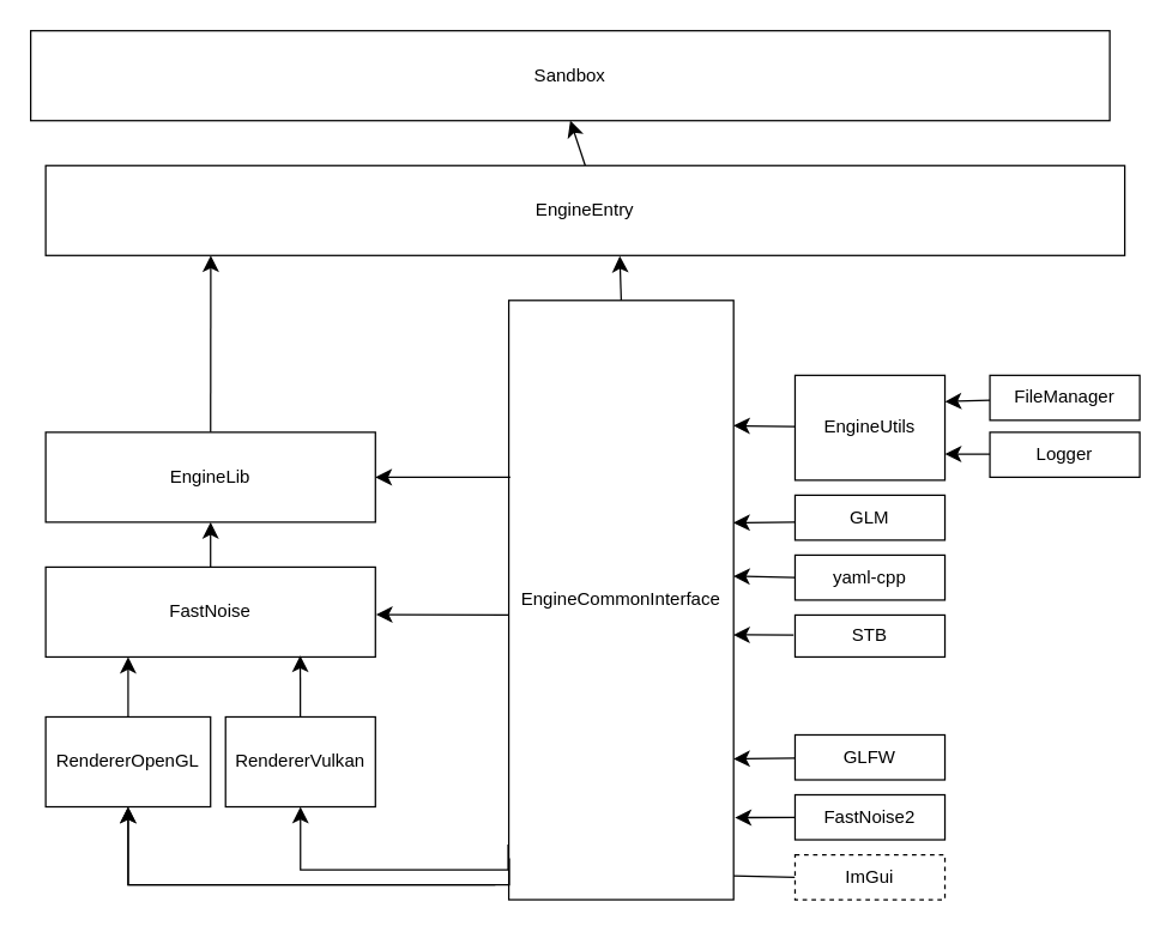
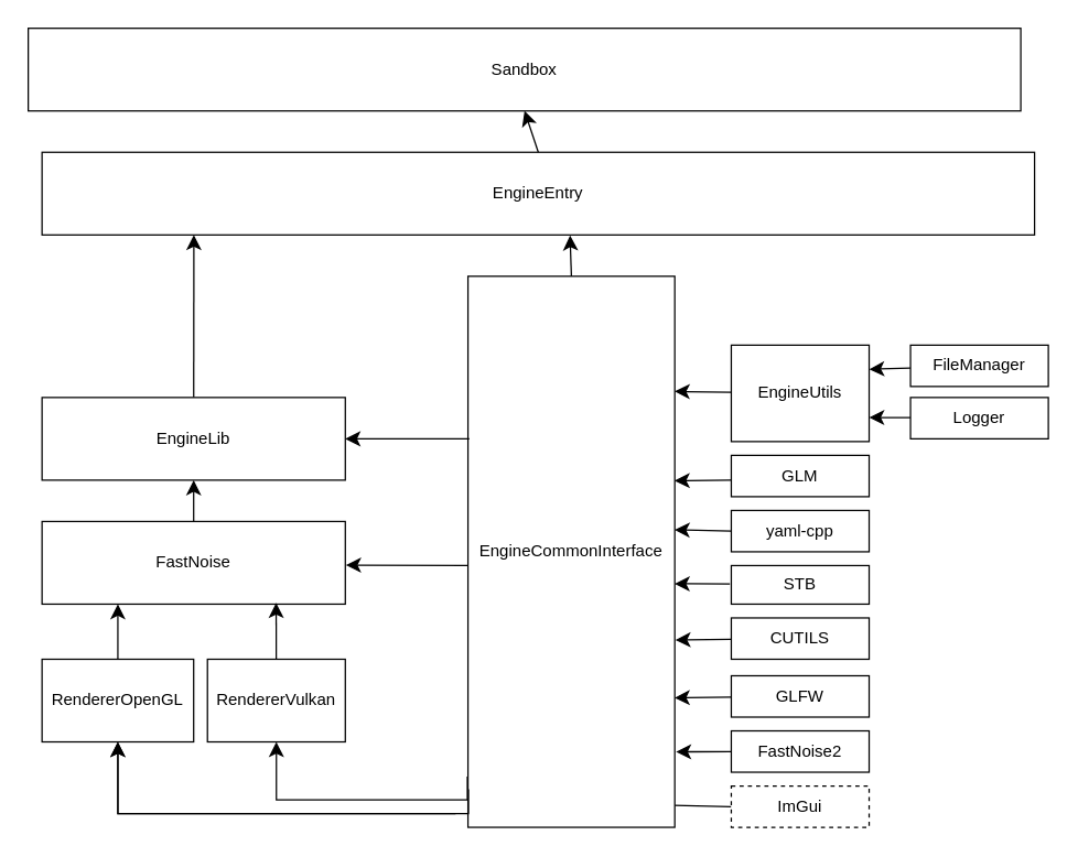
  <mxCell id="0" />
  <mxCell id="1" parent="0" />
  <mxCell id="2" style="edgeStyle=none;curved=1;rounded=0;orthogonalLoop=1;jettySize=auto;html=1;fontSize=12;startSize=8;endSize=8;entryX=0.153;entryY=1;entryDx=0;entryDy=0;entryPerimeter=0;" edge="1" parent="1" source="3" target="39"><mxGeometry relative="1" as="geometry" /></mxCell>
  <mxCell id="3" value="EngineLib" style="rounded=0;whiteSpace=wrap;html=1;" vertex="1" parent="1"><mxGeometry x="30" y="288" width="220" height="60" as="geometry" /></mxCell>
  <mxCell id="4" style="edgeStyle=none;curved=1;rounded=0;orthogonalLoop=1;jettySize=auto;html=1;entryX=0.5;entryY=1;entryDx=0;entryDy=0;fontSize=12;startSize=8;endSize=8;" edge="1" parent="1" source="5" target="3"><mxGeometry relative="1" as="geometry" /></mxCell>
  <mxCell id="5" value="FastNoise" style="rounded=0;whiteSpace=wrap;html=1;" vertex="1" parent="1"><mxGeometry x="30" y="378" width="220" height="60" as="geometry" /></mxCell>
  <mxCell id="6" style="edgeStyle=none;curved=1;rounded=0;orthogonalLoop=1;jettySize=auto;html=1;exitX=0.5;exitY=0;exitDx=0;exitDy=0;fontSize=12;startSize=8;endSize=8;entryX=0.25;entryY=1;entryDx=0;entryDy=0;" edge="1" parent="1" source="7" target="5"><mxGeometry relative="1" as="geometry"><mxPoint x="85.31" y="448" as="targetPoint" /></mxGeometry></mxCell>
  <mxCell id="7" value="RendererOpenGL" style="rounded=0;whiteSpace=wrap;html=1;" vertex="1" parent="1"><mxGeometry x="30" y="478" width="110" height="60" as="geometry" /></mxCell>
  <mxCell id="8" value="RendererVulkan" style="rounded=0;whiteSpace=wrap;html=1;" vertex="1" parent="1"><mxGeometry x="150" y="478" width="100" height="60" as="geometry" /></mxCell>
  <mxCell id="9" style="edgeStyle=none;curved=1;rounded=0;orthogonalLoop=1;jettySize=auto;html=1;exitX=0.5;exitY=1;exitDx=0;exitDy=0;fontSize=12;startSize=8;endSize=8;" edge="1" parent="1" source="8" target="8"><mxGeometry relative="1" as="geometry" /></mxCell>
  <mxCell id="10" style="edgeStyle=none;curved=1;rounded=0;orthogonalLoop=1;jettySize=auto;html=1;entryX=0.772;entryY=0.984;entryDx=0;entryDy=0;entryPerimeter=0;fontSize=12;startSize=8;endSize=8;" edge="1" parent="1" source="8" target="5"><mxGeometry relative="1" as="geometry" /></mxCell>
  <mxCell id="11" value="" style="edgeStyle=elbowEdgeStyle;elbow=vertical;endArrow=classic;html=1;curved=0;rounded=0;endSize=8;startSize=8;fontSize=12;" edge="1" parent="1" target="7"><mxGeometry width="50" height="50" relative="1" as="geometry"><mxPoint x="330" y="590" as="sourcePoint" /><mxPoint x="80" y="530" as="targetPoint" /><Array as="points"><mxPoint x="150" y="590" /></Array></mxGeometry></mxCell>
  <mxCell id="12" value="" style="edgeStyle=elbowEdgeStyle;elbow=vertical;endArrow=classic;html=1;curved=0;rounded=0;endSize=8;startSize=8;fontSize=12;exitX=-0.003;exitY=0.908;exitDx=0;exitDy=0;exitPerimeter=0;" edge="1" parent="1" source="30"><mxGeometry width="50" height="50" relative="1" as="geometry"><mxPoint x="330" y="580" as="sourcePoint" /><mxPoint x="200" y="538" as="targetPoint" /><Array as="points"><mxPoint x="264" y="580" /></Array></mxGeometry></mxCell>
  <mxCell id="13" value="FastNoise2" style="rounded=0;whiteSpace=wrap;html=1;" vertex="1" parent="1"><mxGeometry x="530" y="530" width="100" height="30" as="geometry" /></mxCell>
  <mxCell id="14" style="edgeStyle=none;curved=1;rounded=0;orthogonalLoop=1;jettySize=auto;html=1;exitX=0;exitY=0.5;exitDx=0;exitDy=0;fontSize=12;startSize=8;endSize=8;entryX=0.996;entryY=0.96;entryDx=0;entryDy=0;entryPerimeter=0;endArrow=none;" edge="1" parent="1" source="15" target="30"><mxGeometry relative="1" as="geometry"><mxPoint x="510" y="570" as="targetPoint" /></mxGeometry></mxCell>
  <mxCell id="15" value="ImGui" style="rounded=0;whiteSpace=wrap;html=1;dashed=1;" vertex="1" parent="1"><mxGeometry x="530" y="570" width="100" height="30" as="geometry" /></mxCell>
+ <mxCell id="16" value="CUTILS" style="rounded=0;whiteSpace=wrap;html=1;" vertex="1" parent="1"><mxGeometry x="530" y="448" width="100" height="30" as="geometry" /></mxCell>
  <mxCell id="17" value="" style="edgeStyle=none;curved=1;rounded=0;orthogonalLoop=1;jettySize=auto;html=1;fontSize=12;startSize=8;endSize=8;entryX=0.999;entryY=0.371;entryDx=0;entryDy=0;entryPerimeter=0;" edge="1" parent="1" target="30"><mxGeometry relative="1" as="geometry"><mxPoint x="489" y="359.86" as="targetPoint" /><mxPoint x="529.7" y="348.002" as="sourcePoint" /></mxGeometry></mxCell>
  <mxCell id="18" value="GLM" style="rounded=0;whiteSpace=wrap;html=1;" vertex="1" parent="1"><mxGeometry x="530" y="330" width="100" height="30" as="geometry" /></mxCell>
  <mxCell id="19" value="STB" style="rounded=0;whiteSpace=wrap;html=1;" vertex="1" parent="1"><mxGeometry x="530" y="410" width="100" height="28" as="geometry" /></mxCell>
  <mxCell id="20" style="edgeStyle=none;curved=1;rounded=0;orthogonalLoop=1;jettySize=auto;html=1;exitX=0;exitY=0.5;exitDx=0;exitDy=0;fontSize=12;startSize=8;endSize=8;entryX=0.999;entryY=0.46;entryDx=0;entryDy=0;entryPerimeter=0;" edge="1" parent="1" source="21" target="30"><mxGeometry relative="1" as="geometry"><mxPoint x="490" y="385.212" as="targetPoint" /></mxGeometry></mxCell>
  <mxCell id="21" value="yaml-cpp" style="rounded=0;whiteSpace=wrap;html=1;" vertex="1" parent="1"><mxGeometry x="530" y="370" width="100" height="30" as="geometry" /></mxCell>
  <mxCell id="22" style="edgeStyle=none;curved=1;rounded=0;orthogonalLoop=1;jettySize=auto;html=1;exitX=0.5;exitY=0;exitDx=0;exitDy=0;fontSize=12;startSize=8;endSize=8;" edge="1" parent="1" source="13" target="13"><mxGeometry relative="1" as="geometry" /></mxCell>
  <mxCell id="23" value="GLFW" style="rounded=0;whiteSpace=wrap;html=1;" vertex="1" parent="1"><mxGeometry x="530" y="490" width="100" height="30" as="geometry" /></mxCell>
  <mxCell id="24" value="" style="edgeStyle=none;curved=1;rounded=0;orthogonalLoop=1;jettySize=auto;html=1;fontSize=12;startSize=8;endSize=8;entryX=0.999;entryY=0.209;entryDx=0;entryDy=0;entryPerimeter=0;" edge="1" parent="1" source="25" target="30"><mxGeometry relative="1" as="geometry"><mxPoint x="490" y="285" as="targetPoint" /></mxGeometry></mxCell>
  <mxCell id="25" value="EngineUtils" style="rounded=0;whiteSpace=wrap;html=1;" vertex="1" parent="1"><mxGeometry x="530" y="250" width="100" height="70" as="geometry" /></mxCell>
  <mxCell id="26" style="edgeStyle=none;curved=1;rounded=0;orthogonalLoop=1;jettySize=auto;html=1;entryX=1;entryY=0.75;entryDx=0;entryDy=0;fontSize=12;startSize=8;endSize=8;" edge="1" parent="1" source="27" target="25"><mxGeometry relative="1" as="geometry" /></mxCell>
  <mxCell id="27" value="Logger" style="rounded=0;whiteSpace=wrap;html=1;" vertex="1" parent="1"><mxGeometry x="660" y="288" width="100" height="30" as="geometry" /></mxCell>
  <mxCell id="28" style="edgeStyle=none;curved=1;rounded=0;orthogonalLoop=1;jettySize=auto;html=1;entryX=1;entryY=0.25;entryDx=0;entryDy=0;fontSize=12;startSize=8;endSize=8;" edge="1" parent="1" source="29" target="25"><mxGeometry relative="1" as="geometry" /></mxCell>
  <mxCell id="29" value="FileManager" style="rounded=0;whiteSpace=wrap;html=1;" vertex="1" parent="1"><mxGeometry x="660" y="250" width="100" height="30" as="geometry" /></mxCell>
  <mxCell id="30" value="EngineCommonInterface" style="rounded=0;whiteSpace=wrap;html=1;" vertex="1" parent="1"><mxGeometry x="339" y="200" width="150" height="400" as="geometry" /></mxCell>
  <mxCell id="31" value="" style="edgeStyle=elbowEdgeStyle;elbow=vertical;endArrow=classic;html=1;curved=0;rounded=0;endSize=8;startSize=8;fontSize=12;exitX=0.002;exitY=0.931;exitDx=0;exitDy=0;exitPerimeter=0;" edge="1" parent="1" source="30" target="7"><mxGeometry width="50" height="50" relative="1" as="geometry"><mxPoint x="330" y="590" as="sourcePoint" /><mxPoint x="80" y="530" as="targetPoint" /><Array as="points"><mxPoint x="150" y="590" /></Array></mxGeometry></mxCell>
  <mxCell id="32" value="" style="endArrow=classic;html=1;rounded=0;fontSize=12;startSize=8;endSize=8;curved=1;entryX=1;entryY=0.5;entryDx=0;entryDy=0;" edge="1" parent="1" target="3"><mxGeometry width="50" height="50" relative="1" as="geometry"><mxPoint x="340" y="318" as="sourcePoint" /><mxPoint x="420" y="300" as="targetPoint" /></mxGeometry></mxCell>
  <mxCell id="33" value="" style="endArrow=classic;html=1;rounded=0;fontSize=12;startSize=8;endSize=8;curved=1;entryX=1.002;entryY=0.528;entryDx=0;entryDy=0;entryPerimeter=0;" edge="1" parent="1" target="5"><mxGeometry width="50" height="50" relative="1" as="geometry"><mxPoint x="339" y="410" as="sourcePoint" /><mxPoint x="350" y="400" as="targetPoint" /></mxGeometry></mxCell>
  <mxCell id="34" style="edgeStyle=none;curved=1;rounded=0;orthogonalLoop=1;jettySize=auto;html=1;entryX=1.006;entryY=0.863;entryDx=0;entryDy=0;entryPerimeter=0;fontSize=12;startSize=8;endSize=8;" edge="1" parent="1" source="13" target="30"><mxGeometry relative="1" as="geometry" /></mxCell>
  <mxCell id="35" style="edgeStyle=none;curved=1;rounded=0;orthogonalLoop=1;jettySize=auto;html=1;entryX=0.999;entryY=0.765;entryDx=0;entryDy=0;entryPerimeter=0;fontSize=12;startSize=8;endSize=8;" edge="1" parent="1" source="23" target="30"><mxGeometry relative="1" as="geometry" /></mxCell>
+ <mxCell id="36" style="edgeStyle=none;curved=1;rounded=0;orthogonalLoop=1;jettySize=auto;html=1;entryX=1.003;entryY=0.66;entryDx=0;entryDy=0;entryPerimeter=0;fontSize=12;startSize=8;endSize=8;" edge="1" parent="1" source="16" target="30"><mxGeometry relative="1" as="geometry" /></mxCell>
  <mxCell id="37" style="edgeStyle=none;curved=1;rounded=0;orthogonalLoop=1;jettySize=auto;html=1;fontSize=12;startSize=8;endSize=8;exitX=-0.01;exitY=0.479;exitDx=0;exitDy=0;exitPerimeter=0;entryX=0.999;entryY=0.558;entryDx=0;entryDy=0;entryPerimeter=0;" edge="1" parent="1" source="19" target="30"><mxGeometry relative="1" as="geometry"><mxPoint x="527.6" y="423.713" as="sourcePoint" /><mxPoint x="500" y="424" as="targetPoint" /></mxGeometry></mxCell>
  <mxCell id="38" style="edgeStyle=none;curved=1;rounded=0;orthogonalLoop=1;jettySize=auto;html=1;exitX=0.5;exitY=0;exitDx=0;exitDy=0;entryX=0.5;entryY=1;entryDx=0;entryDy=0;fontSize=12;startSize=8;endSize=8;" edge="1" parent="1" source="39" target="40"><mxGeometry relative="1" as="geometry" /></mxCell>
  <mxCell id="39" value="EngineEntry" style="rounded=0;whiteSpace=wrap;html=1;" vertex="1" parent="1"><mxGeometry x="30" y="110" width="720" height="60" as="geometry" /></mxCell>
  <mxCell id="40" value="Sandbox" style="rounded=0;whiteSpace=wrap;html=1;" vertex="1" parent="1"><mxGeometry x="20" y="20" width="720" height="60" as="geometry" /></mxCell>
  <mxCell id="41" style="edgeStyle=none;curved=1;rounded=0;orthogonalLoop=1;jettySize=auto;html=1;exitX=0.5;exitY=0;exitDx=0;exitDy=0;entryX=0.532;entryY=1.006;entryDx=0;entryDy=0;entryPerimeter=0;fontSize=12;startSize=8;endSize=8;" edge="1" parent="1" source="30" target="39"><mxGeometry relative="1" as="geometry" /></mxCell>
